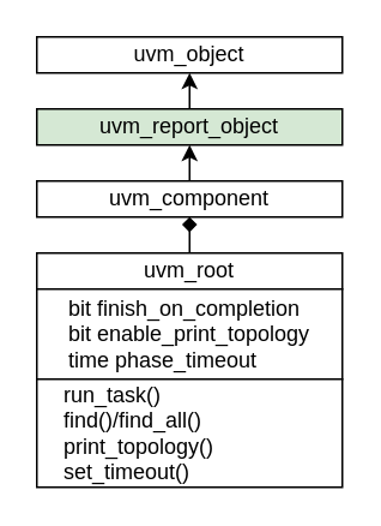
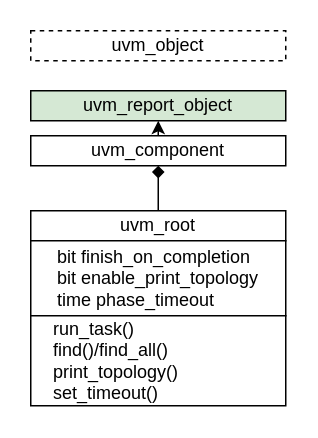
  <mxCell id="0" />
  <mxCell id="1" parent="0" />
- <mxCell id="2" value="uvm_object" style="whiteSpace=wrap;html=1;" parent="1" vertex="1"><mxGeometry x="20" y="20" width="170" height="20" as="geometry" /></mxCell>
- <mxCell id="3" value="" style="edgeStyle=none;html=1;" parent="1" source="4" target="2" edge="1"><mxGeometry relative="1" as="geometry" /></mxCell>
+ <mxCell id="2" value="uvm_object" style="whiteSpace=wrap;html=1;dashed=1;" parent="1" vertex="1"><mxGeometry x="20" y="20" width="170" height="20" as="geometry" /></mxCell>
  <mxCell id="4" value="uvm_report_object" style="whiteSpace=wrap;html=1;fillColor=#d5e8d4;" parent="1" vertex="1"><mxGeometry x="20" y="60" width="170" height="20" as="geometry" /></mxCell>
  <mxCell id="5" value="" style="edgeStyle=none;html=1;" parent="1" source="6" target="4" edge="1"><mxGeometry relative="1" as="geometry" /></mxCell>
- <mxCell id="6" value="uvm_component" style="whiteSpace=wrap;html=1;" parent="1" vertex="1"><mxGeometry x="20" y="100" width="170" height="20" as="geometry" /></mxCell>
+ <mxCell id="6" value="uvm_component" style="whiteSpace=wrap;html=1;" parent="1" vertex="1"><mxGeometry x="20" y="90" width="170" height="20" as="geometry" /></mxCell>
  <mxCell id="7" value="" style="edgeStyle=none;html=1;endArrow=diamond;" parent="1" source="8" target="6" edge="1"><mxGeometry relative="1" as="geometry" /></mxCell>
  <mxCell id="8" value="uvm_root" style="whiteSpace=wrap;html=1;" parent="1" vertex="1"><mxGeometry x="20" y="140" width="170" height="20" as="geometry" /></mxCell>
  <mxCell id="9" value="&lt;div style=&quot;text-align: left;&quot;&gt;&lt;span style=&quot;background-color: initial;&quot;&gt;bit finish_on_completion&lt;/span&gt;&lt;/div&gt;&lt;div style=&quot;text-align: left;&quot;&gt;&lt;span style=&quot;background-color: initial;&quot;&gt;bit&amp;nbsp;enable_print_topology&lt;/span&gt;&lt;/div&gt;&lt;div style=&quot;text-align: left;&quot;&gt;&lt;span style=&quot;background-color: initial;&quot;&gt;time phase_timeout&lt;/span&gt;&lt;/div&gt;" style="whiteSpace=wrap;html=1;" parent="1" vertex="1"><mxGeometry x="20" y="160" width="170" height="50" as="geometry" /></mxCell>
  <mxCell id="10" value="&lt;div style=&quot;&quot;&gt;&lt;div style=&quot;&quot;&gt;&lt;span style=&quot;background-color: initial;&quot;&gt;&amp;nbsp; &amp;nbsp; run_task()&lt;/span&gt;&lt;/div&gt;&lt;blockquote style=&quot;background-image: ; background-position-x: ; background-position-y: ; background-size: ; background-repeat-x: ; background-repeat-y: ; background-attachment: ; background-origin: ; background-clip: ; border: none; margin: 0px 0px 0px 40px; padding: 0px;&quot;&gt;&lt;/blockquote&gt;&lt;span style=&quot;background-color: initial;&quot;&gt;&lt;div style=&quot;&quot;&gt;&lt;span style=&quot;background-color: initial;&quot;&gt;&amp;nbsp; &amp;nbsp; find()/find_all()&lt;/span&gt;&lt;/div&gt;&lt;/span&gt;&lt;blockquote style=&quot;background-image: ; background-position-x: ; background-position-y: ; background-size: ; background-repeat-x: ; background-repeat-y: ; background-attachment: ; background-origin: ; background-clip: ; border: none; margin: 0px 0px 0px 40px; padding: 0px;&quot;&gt;&lt;/blockquote&gt;&lt;span style=&quot;background-color: initial;&quot;&gt;&lt;div style=&quot;&quot;&gt;&lt;span style=&quot;background-color: initial;&quot;&gt;&amp;nbsp; &amp;nbsp; print_topology()&lt;/span&gt;&lt;/div&gt;&lt;/span&gt;&lt;span style=&quot;background-color: initial;&quot;&gt;&lt;div style=&quot;&quot;&gt;&lt;span style=&quot;background-color: initial;&quot;&gt;&amp;nbsp; &amp;nbsp; set_timeout()&lt;/span&gt;&lt;/div&gt;&lt;/span&gt;&lt;/div&gt;" style="whiteSpace=wrap;html=1;align=left;" parent="1" vertex="1"><mxGeometry x="20" y="210" width="170" height="60" as="geometry" /></mxCell>
